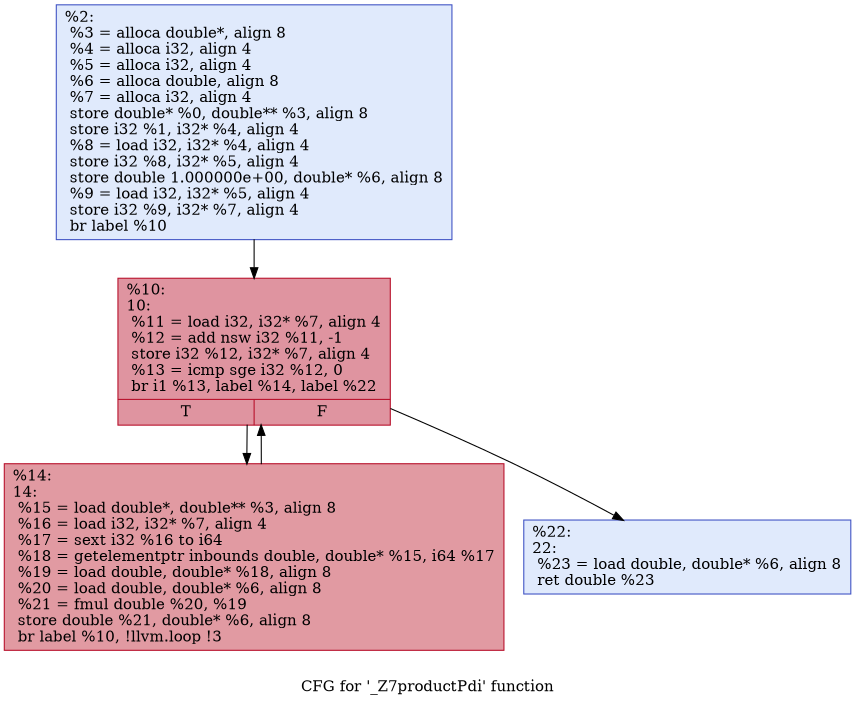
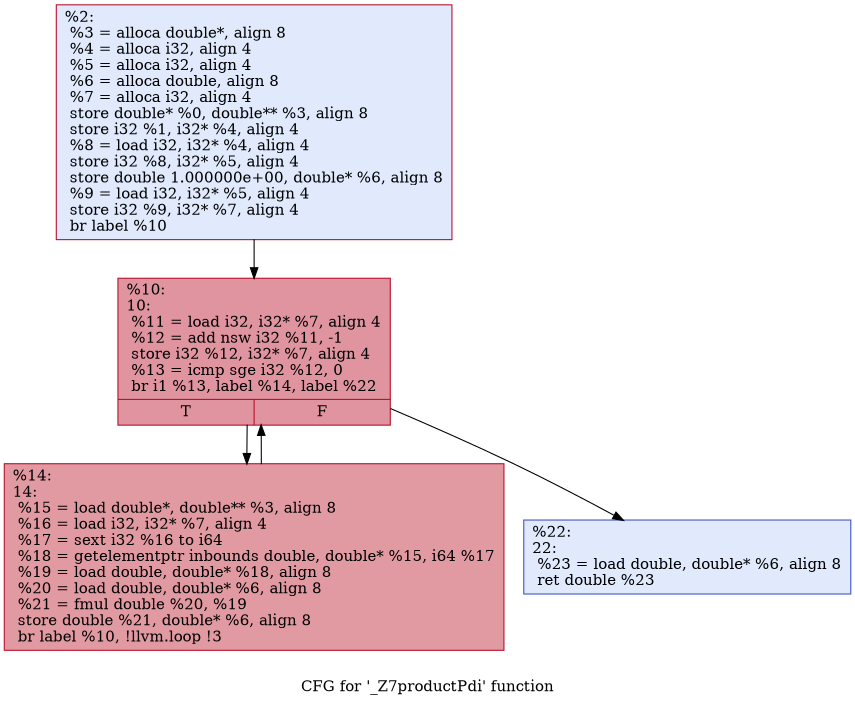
  digraph {
    label="CFG for '_Z7productPdi' function"
    node [color="#3d50c3ff" fillcolor="#b9d0f970" shape=record style=filled]
-   n1 [label="{%2:\l  %3 = alloca double*, align 8\l  %4 = alloca i32, align 4\l  %5 = alloca i32, align 4\l  %6 = alloca double, align 8\l  %7 = alloca i32, align 4\l  store double* %0, double** %3, align 8\l  store i32 %1, i32* %4, align 4\l  %8 = load i32, i32* %4, align 4\l  store i32 %8, i32* %5, align 4\l  store double 1.000000e+00, double* %6, align 8\l  %9 = load i32, i32* %5, align 4\l  store i32 %9, i32* %7, align 4\l  br label %10\l}"]
+   n1 [color="#b70d28ff" label="{%2:\l  %3 = alloca double*, align 8\l  %4 = alloca i32, align 4\l  %5 = alloca i32, align 4\l  %6 = alloca double, align 8\l  %7 = alloca i32, align 4\l  store double* %0, double** %3, align 8\l  store i32 %1, i32* %4, align 4\l  %8 = load i32, i32* %4, align 4\l  store i32 %8, i32* %5, align 4\l  store double 1.000000e+00, double* %6, align 8\l  %9 = load i32, i32* %5, align 4\l  store i32 %9, i32* %7, align 4\l  br label %10\l}"]
    n2 [color="#b70d28ff" fillcolor="#b70d2870" label="{%10:\l10:                                               \l  %11 = load i32, i32* %7, align 4\l  %12 = add nsw i32 %11, -1\l  store i32 %12, i32* %7, align 4\l  %13 = icmp sge i32 %12, 0\l  br i1 %13, label %14, label %22\l|{<s0>T|<s1>F}}"]
    n3 [color="#b70d28ff" fillcolor="#bb1b2c70" label="{%14:\l14:                                               \l  %15 = load double*, double** %3, align 8\l  %16 = load i32, i32* %7, align 4\l  %17 = sext i32 %16 to i64\l  %18 = getelementptr inbounds double, double* %15, i64 %17\l  %19 = load double, double* %18, align 8\l  %20 = load double, double* %6, align 8\l  %21 = fmul double %20, %19\l  store double %21, double* %6, align 8\l  br label %10, !llvm.loop !3\l}"]
    n4 [label="{%22:\l22:                                               \l  %23 = load double, double* %6, align 8\l  ret double %23\l}"]
    n1 -> n2
    n2 -> n3
    n2 -> n4
    n3 -> n2
  }
